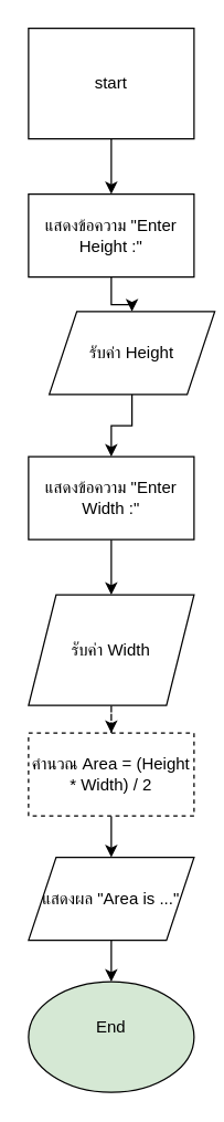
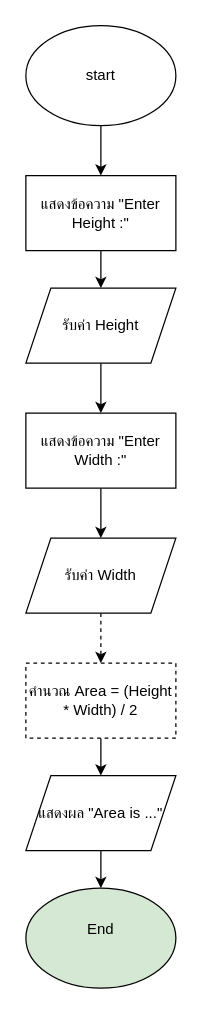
  <mxCell id="0" />
  <mxCell id="1" parent="0" />
  <mxCell id="2" value="" style="edgeStyle=orthogonalEdgeStyle;rounded=0;orthogonalLoop=1;jettySize=auto;html=1;" edge="1" parent="1" source="3" target="5"><mxGeometry relative="1" as="geometry" /></mxCell>
- <mxCell id="3" value="start" style="whiteSpace=wrap;html=1;rounded=0;" vertex="1" parent="1"><mxGeometry x="20" y="20" width="120" height="80" as="geometry" /></mxCell>
+ <mxCell id="3" value="start" style="ellipse;whiteSpace=wrap;html=1;" vertex="1" parent="1"><mxGeometry x="20" y="20" width="120" height="80" as="geometry" /></mxCell>
  <mxCell id="4" value="" style="edgeStyle=orthogonalEdgeStyle;rounded=0;orthogonalLoop=1;jettySize=auto;html=1;" edge="1" parent="1" source="5" target="7"><mxGeometry relative="1" as="geometry" /></mxCell>
  <mxCell id="5" value="แสดงข้อความ &quot;Enter Height :&quot;" style="rounded=0;whiteSpace=wrap;html=1;" vertex="1" parent="1"><mxGeometry x="20" y="140" width="120" height="60" as="geometry" /></mxCell>
  <mxCell id="6" value="" style="edgeStyle=orthogonalEdgeStyle;rounded=0;orthogonalLoop=1;jettySize=auto;html=1;" edge="1" parent="1" source="7" target="9"><mxGeometry relative="1" as="geometry" /></mxCell>
- <mxCell id="7" value="รับค่า Height" style="shape=parallelogram;perimeter=parallelogramPerimeter;whiteSpace=wrap;html=1;fixedSize=1;" vertex="1" parent="1"><mxGeometry x="35" y="225" width="120" height="60" as="geometry" /></mxCell>
+ <mxCell id="7" value="รับค่า Height" style="shape=parallelogram;perimeter=parallelogramPerimeter;whiteSpace=wrap;html=1;fixedSize=1;" vertex="1" parent="1"><mxGeometry x="20" y="230" width="120" height="60" as="geometry" /></mxCell>
  <mxCell id="8" value="" style="edgeStyle=orthogonalEdgeStyle;rounded=0;orthogonalLoop=1;jettySize=auto;html=1;" edge="1" parent="1" source="9" target="11"><mxGeometry relative="1" as="geometry" /></mxCell>
  <mxCell id="9" value="แสดงข้อความ &quot;Enter Width :&quot;" style="rounded=0;whiteSpace=wrap;html=1;" vertex="1" parent="1"><mxGeometry x="20" y="330" width="120" height="60" as="geometry" /></mxCell>
  <mxCell id="10" value="" style="edgeStyle=orthogonalEdgeStyle;rounded=0;orthogonalLoop=1;jettySize=auto;html=1;dashed=1;" edge="1" parent="1" source="11" target="13"><mxGeometry relative="1" as="geometry" /></mxCell>
- <mxCell id="11" value="รับค่า Width" style="shape=parallelogram;perimeter=parallelogramPerimeter;whiteSpace=wrap;html=1;fixedSize=1;" vertex="1" parent="1"><mxGeometry x="20" y="430" width="120" height="80" as="geometry" /></mxCell>
+ <mxCell id="11" value="รับค่า Width" style="shape=parallelogram;perimeter=parallelogramPerimeter;whiteSpace=wrap;html=1;fixedSize=1;" vertex="1" parent="1"><mxGeometry x="20" y="430" width="120" height="60" as="geometry" /></mxCell>
  <mxCell id="12" value="" style="edgeStyle=orthogonalEdgeStyle;rounded=0;orthogonalLoop=1;jettySize=auto;html=1;" edge="1" parent="1" source="13" target="15"><mxGeometry relative="1" as="geometry" /></mxCell>
  <mxCell id="13" value="คำนวณ Area = (Height * Width) / 2" style="rounded=0;whiteSpace=wrap;html=1;dashed=1;" vertex="1" parent="1"><mxGeometry x="20" y="530" width="120" height="60" as="geometry" /></mxCell>
  <mxCell id="14" value="" style="edgeStyle=orthogonalEdgeStyle;rounded=0;orthogonalLoop=1;jettySize=auto;html=1;" edge="1" parent="1" source="15" target="16"><mxGeometry relative="1" as="geometry" /></mxCell>
  <mxCell id="15" value="แสดงผล &quot;Area is ...&quot;" style="shape=parallelogram;perimeter=parallelogramPerimeter;whiteSpace=wrap;html=1;fixedSize=1;" vertex="1" parent="1"><mxGeometry x="20" y="620" width="120" height="60" as="geometry" /></mxCell>
  <mxCell id="16" value="&#10;End&#10;&#10;" style="ellipse;whiteSpace=wrap;html=1;fillColor=#d5e8d4;" vertex="1" parent="1"><mxGeometry x="20" y="710" width="120" height="80" as="geometry" /></mxCell>
